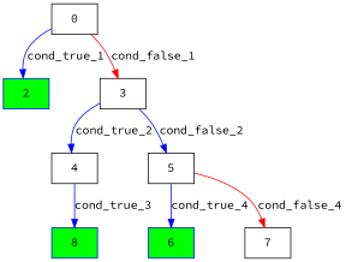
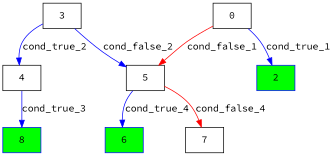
  digraph {
    fontname="Source Code Pro"
    node [color=black fontname="Source Code Pro" shape=record]
    edge [color=blue fontname="Source Code Pro"]
    8 [color=blue fillcolor=green fontcolor=black height=.5 style=filled]
    6 [color=blue fillcolor=green fontcolor=black height=.5 style=filled]
    2 [color=blue fillcolor=green fontcolor=black height=.5 style=filled]
    0 [height=.5]
    3 [height=.5]
    4 [height=.5]
    5 [height=.5]
    7 [height=.5]
    0 -> 2 [label=cond_true_1]
-   0 -> 3 [color=red label=cond_false_1]
+   0 -> 5 [color=red label=cond_false_1]
    3 -> 4 [label=cond_true_2]
    3 -> 5 [label=cond_false_2]
    4 -> 8 [label=cond_true_3]
    5 -> 6 [label=cond_true_4]
    5 -> 7 [color=red label=cond_false_4]
  }
